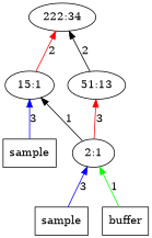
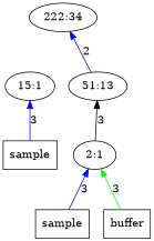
  digraph {
    rankdir=BT
    edge [color=black]
    n1 [label="222:34"]
    n2 [label="51:13"]
    n3 [label="15:1"]
    n4 [label=sample shape=box]
    n5 [label="2:1"]
    n6 [label=sample shape=box]
    n7 [label=buffer shape=box]
-   n2 -> n1 [label=2]
-   n3 -> n1 [color=red label=2]
+   n2 -> n1 [color=blue label=2]
    n4 -> n3 [color=blue label=3]
-   n5 -> n2 [color=red label=3]
-   n5 -> n3 [label=1]
+   n5 -> n2 [label=3]
    n6 -> n5 [color=blue label=3]
-   n7 -> n5 [color=green label=1]
+   n7 -> n5 [color=green label=3]
  }
